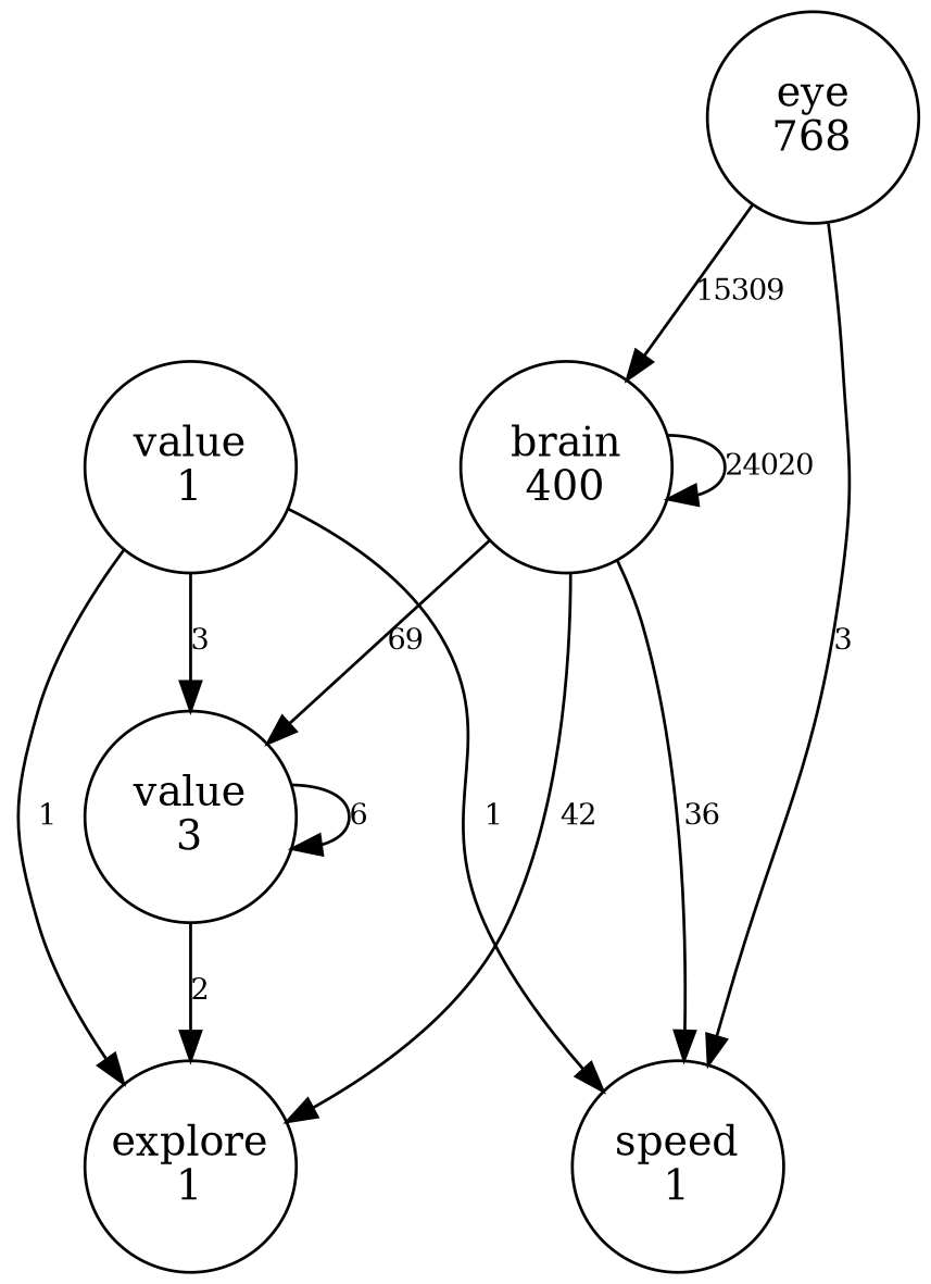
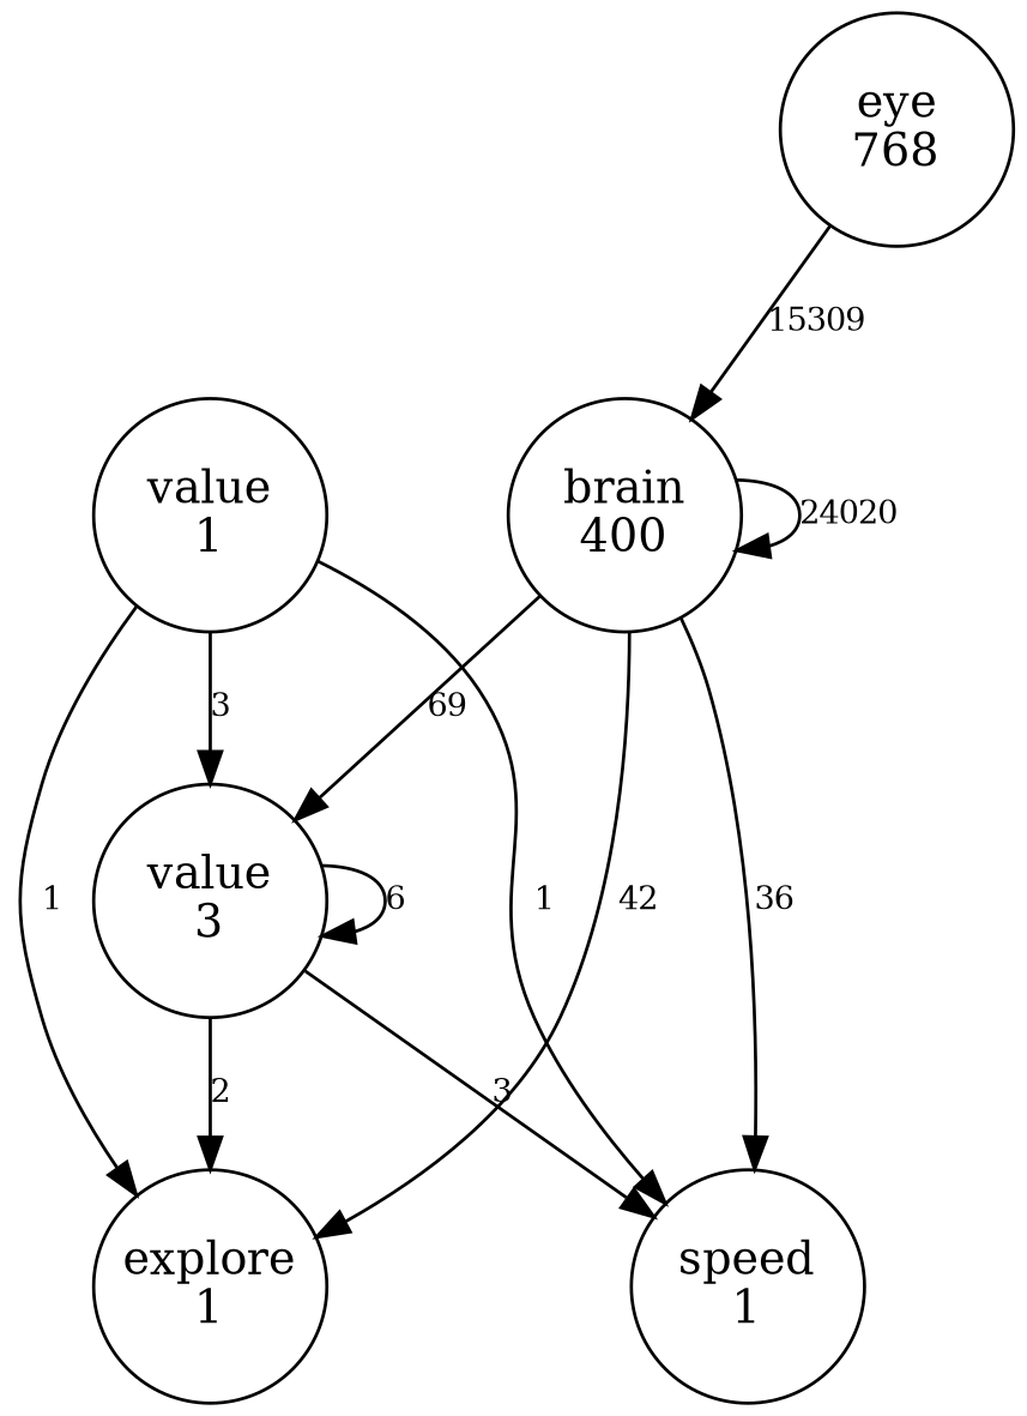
  digraph {
    rankdir=TB
    node [fixedsize=true shape=circle]
    edge [fontsize=10]
    n1 [height=1 label="eye\n768"]
    n2 [height=1 label="brain\n400"]
    n3 [height=1 label="speed\n1"]
    n4 [height=1 label="explore\n1"]
    n5 [height=1 label="value\n3"]
    n6 [height=1 label="value\n1"]
    n1 -> n2 [label=15309]
    n2 -> n2 [label=24020]
    n2 -> n3 [label=36]
    n2 -> n4 [label=42]
    n2 -> n5 [label=69]
-   n1 -> n3 [label=3]
+   n5 -> n3 [label=3]
    n5 -> n4 [label=2]
    n5 -> n5 [label=6]
    n6 -> n3 [label=1]
    n6 -> n4 [label=1]
    n6 -> n5 [label=3]
  }
